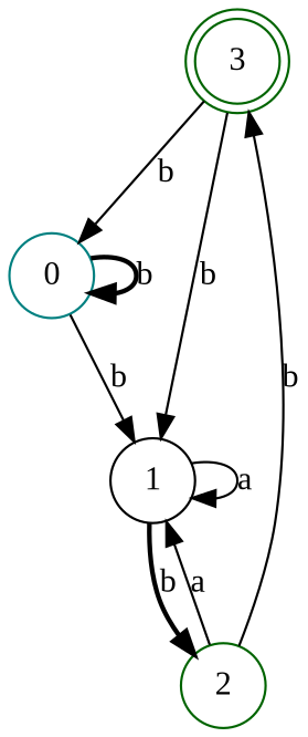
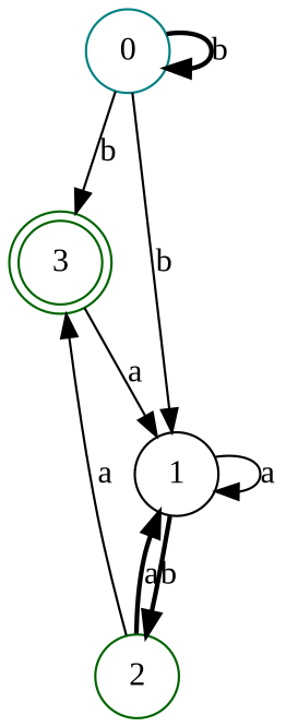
  digraph {
    fontname="Liberation Serif"
    rankdir=TB
    node [color=darkgreen fontname="Liberation Serif" shape=circle]
    edge [fontname="Liberation Serif" style=solid]
    3 [shape=doublecircle]
    0 [color=teal]
    1 [color=black]
    2
-   3 -> 0 [label=b]
-   3 -> 1 [label=b]
+   0 -> 3 [label=b]
+   3 -> 1 [label=a]
    0 -> 0 [label=b style=bold]
    0 -> 1 [label=b]
    1 -> 1 [label=a]
    1 -> 2 [label=b style=bold]
-   2 -> 3 [label=b]
-   2 -> 1 [label=a]
+   2 -> 3 [label=a]
+   2 -> 1 [label=a style=bold]
  }
